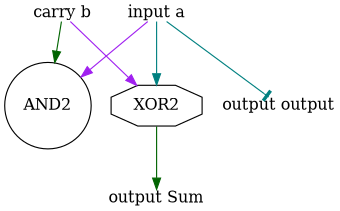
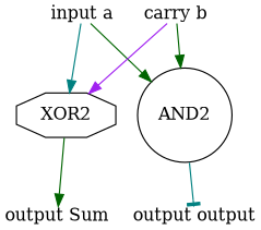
  digraph {
    node [color=black shape=plain]
    edge [arrowhead=normal color=teal]
    n1 [color=deeppink label="input a"]
    n2 [label=XOR2 shape=octagon]
    n3 [label=AND2 shape=circle]
    n4 [label="output Sum"]
    n5 [label="output output"]
    n6 [label="carry b"]
    n1 -> n2
-   n1 -> n3 [color=purple]
+   n1 -> n3 [color=darkgreen]
    n2 -> n4 [color=darkgreen]
-   n1 -> n5 [arrowhead=tee]
+   n3 -> n5 [arrowhead=tee]
    n6 -> n2 [color=purple]
    n6 -> n3 [color=darkgreen]
  }
